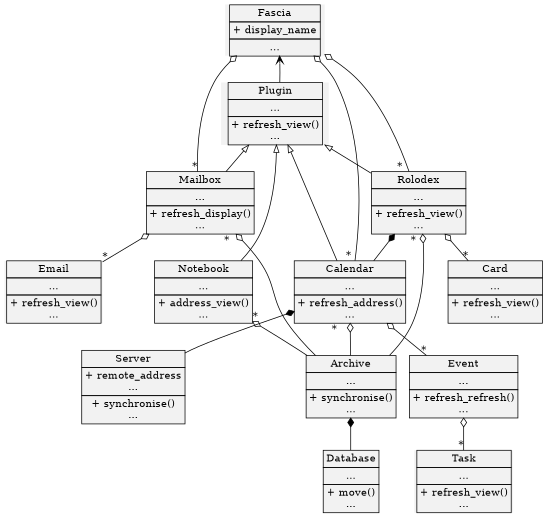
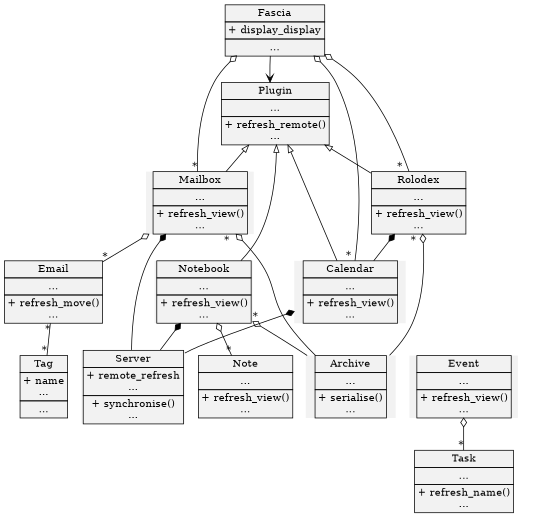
  digraph {
    node [fillcolor=gray95 margin=0 shape=none style=filled]
    edge [arrowtail=odiamond dir=back]
-   n1 [label=<<table border="0" cellspacing="0" cellpadding="3"><tr><td port="port1" border="1">Fascia</td></tr><tr><td port="port2" border="1">+ display_name</td></tr><tr><td port="port3" border="1">...</td></tr></table>>]
-   n2 [label=<<table border="0" cellspacing="0" cellpadding="3"><tr><td port="port1" border="1">Plugin</td></tr><tr><td port="port2" border="1">...</td></tr><tr><td port="port3" border="1">+ refresh_view()<br/>...</td></tr></table>>]
-   n3 [label=<<table border="0" cellspacing="0" cellpadding="3"><tr><td port="port1" border="1">Mailbox</td></tr><tr><td port="port2" border="1">...</td></tr><tr><td port="port3" border="1">+ refresh_display()<br/>...</td></tr></table>>]
+   n1 [label=<<table border="0" cellspacing="0" cellpadding="3"><tr><td port="port1" border="1">Fascia</td></tr><tr><td port="port2" border="1">+ display_display</td></tr><tr><td port="port3" border="1">...</td></tr></table>>]
+   n2 [label=<<table border="0" cellspacing="0" cellpadding="3"><tr><td port="port1" border="1">Plugin</td></tr><tr><td port="port2" border="1">...</td></tr><tr><td port="port3" border="1">+ refresh_remote()<br/>...</td></tr></table>>]
+   n3 [label=<<table border="0" cellspacing="0" cellpadding="3"><tr><td port="port1" border="1">Mailbox</td></tr><tr><td port="port2" border="1">...</td></tr><tr><td port="port3" border="1">+ refresh_view()<br/>...</td></tr></table>>]
    n4 [label=<<table border="0" cellspacing="0" cellpadding="3"><tr><td port="port1" border="1">Rolodex</td></tr><tr><td port="port2" border="1">...</td></tr><tr><td port="port3" border="1">+ refresh_view()<br/>...</td></tr></table>>]
-   n5 [label=<<table border="0" cellspacing="0" cellpadding="3"><tr><td port="port1" border="1">Calendar</td></tr><tr><td port="port2" border="1">...</td></tr><tr><td port="port3" border="1">+ refresh_address()<br/>...</td></tr></table>>]
-   n6 [label=<<table border="0" cellspacing="0" cellpadding="3"><tr><td port="port1" border="1">Notebook</td></tr><tr><td port="port2" border="1">...</td></tr><tr><td port="port3" border="1">+ address_view()<br/>...</td></tr></table>>]
-   n7 [label=<<table border="0" cellspacing="0" cellpadding="3"><tr><td port="port1" border="1">Email</td></tr><tr><td port="port2" border="1">...</td></tr><tr><td port="port3" border="1">+ refresh_view()<br/>...</td></tr></table>>]
-   n8 [label=<<table border="0" cellspacing="0" cellpadding="3"><tr><td port="port1" border="1">Server</td></tr><tr><td port="port2" border="1">+ remote_address<br/>...</td></tr><tr><td port="port3" border="1">+ synchronise()<br/>...</td></tr></table>>]
-   n9 [label=<<table border="0" cellspacing="0" cellpadding="3"><tr><td port="port1" border="1">Archive</td></tr><tr><td port="port2" border="1">...</td></tr><tr><td port="port3" border="1">+ synchronise()<br/>...</td></tr></table>>]
-   n10 [label=<<table border="0" cellspacing="0" cellpadding="3"><tr><td port="port1" border="1">Card</td></tr><tr><td port="port2" border="1">...</td></tr><tr><td port="port3" border="1">+ refresh_view()<br/>...</td></tr></table>>]
-   n11 [label=<<table border="0" cellspacing="0" cellpadding="3"><tr><td port="port1" border="1">Event</td></tr><tr><td port="port2" border="1">...</td></tr><tr><td port="port3" border="1">+ refresh_refresh()<br/>...</td></tr></table>>]
-   n14 [label=<<table border="0" cellspacing="0" cellpadding="3"><tr><td port="port1" border="1">Database</td></tr><tr><td port="port2" border="1">...</td></tr><tr><td port="port3" border="1">+ move()<br/>...</td></tr></table>>]
-   n15 [label=<<table border="0" cellspacing="0" cellpadding="3"><tr><td port="port1" border="1">Task</td></tr><tr><td port="port2" border="1">...</td></tr><tr><td port="port3" border="1">+ refresh_view()<br/>...</td></tr></table>>]
-   n2 -> n1 [arrowhead=vee arrowtail=empty dir=forward]
+   n5 [label=<<table border="0" cellspacing="0" cellpadding="3"><tr><td port="port1" border="1">Calendar</td></tr><tr><td port="port2" border="1">...</td></tr><tr><td port="port3" border="1">+ refresh_view()<br/>...</td></tr></table>>]
+   n6 [label=<<table border="0" cellspacing="0" cellpadding="3"><tr><td port="port1" border="1">Notebook</td></tr><tr><td port="port2" border="1">...</td></tr><tr><td port="port3" border="1">+ refresh_view()<br/>...</td></tr></table>>]
+   n7 [label=<<table border="0" cellspacing="0" cellpadding="3"><tr><td port="port1" border="1">Email</td></tr><tr><td port="port2" border="1">...</td></tr><tr><td port="port3" border="1">+ refresh_move()<br/>...</td></tr></table>>]
+   n8 [label=<<table border="0" cellspacing="0" cellpadding="3"><tr><td port="port1" border="1">Server</td></tr><tr><td port="port2" border="1">+ remote_refresh<br/>...</td></tr><tr><td port="port3" border="1">+ synchronise()<br/>...</td></tr></table>>]
+   n9 [label=<<table border="0" cellspacing="0" cellpadding="3"><tr><td port="port1" border="1">Archive</td></tr><tr><td port="port2" border="1">...</td></tr><tr><td port="port3" border="1">+ serialise()<br/>...</td></tr></table>>]
+   n11 [label=<<table border="0" cellspacing="0" cellpadding="3"><tr><td port="port1" border="1">Event</td></tr><tr><td port="port2" border="1">...</td></tr><tr><td port="port3" border="1">+ refresh_view()<br/>...</td></tr></table>>]
+   n12 [label=<<table border="0" cellspacing="0" cellpadding="3"><tr><td port="port1" border="1">Note</td></tr><tr><td port="port2" border="1">...</td></tr><tr><td port="port3" border="1">+ refresh_view()<br/>...</td></tr></table>>]
+   n13 [label=<<table border="0" cellspacing="0" cellpadding="3"><tr><td port="port1" border="1">Tag</td></tr><tr><td port="port2" border="1">+ name<br />...</td></tr><tr><td port="port3" border="1">...</td></tr></table>>]
+   n15 [label=<<table border="0" cellspacing="0" cellpadding="3"><tr><td port="port1" border="1">Task</td></tr><tr><td port="port2" border="1">...</td></tr><tr><td port="port3" border="1">+ refresh_name()<br/>...</td></tr></table>>]
+   n1 -> n2 [arrowhead=vee arrowtail=empty dir=forward]
    n1 -> n3 [headlabel="*"]
    n1 -> n4 [headlabel="*  "]
    n1 -> n5 [headlabel="* "]
    n2 -> n3 [arrowtail=empty]
    n2 -> n4 [arrowtail=empty]
    n2 -> n5 [arrowtail=empty]
    n2 -> n6 [arrowtail=empty]
    n3 -> n7 [headlabel="*"]
+   n3 -> n8 [arrowtail=diamond]
    n3 -> n9 [taillabel="*  "]
    n4 -> n5 [arrowtail=diamond]
    n4 -> n9 [taillabel="*  "]
-   n4 -> n10 [headlabel="*"]
    n5 -> n8 [arrowtail=diamond]
-   n5 -> n9 [taillabel="*    "]
-   n5 -> n11 [headlabel="*"]
+   n6 -> n8 [arrowtail=diamond]
    n6 -> n9 [taillabel="*"]
-   n9 -> n14 [arrowtail=diamond]
+   n6 -> n12 [headlabel="*"]
+   n7 -> n13 [arrowtail=none headlabel="*" taillabel="*"]
    n11 -> n15 [headlabel="*"]
  }
